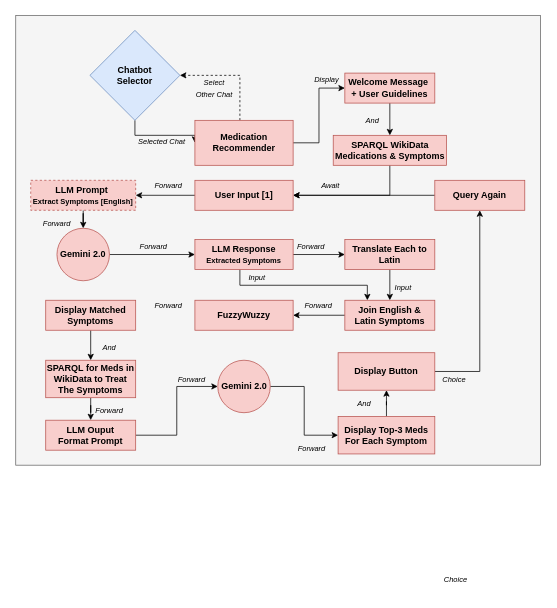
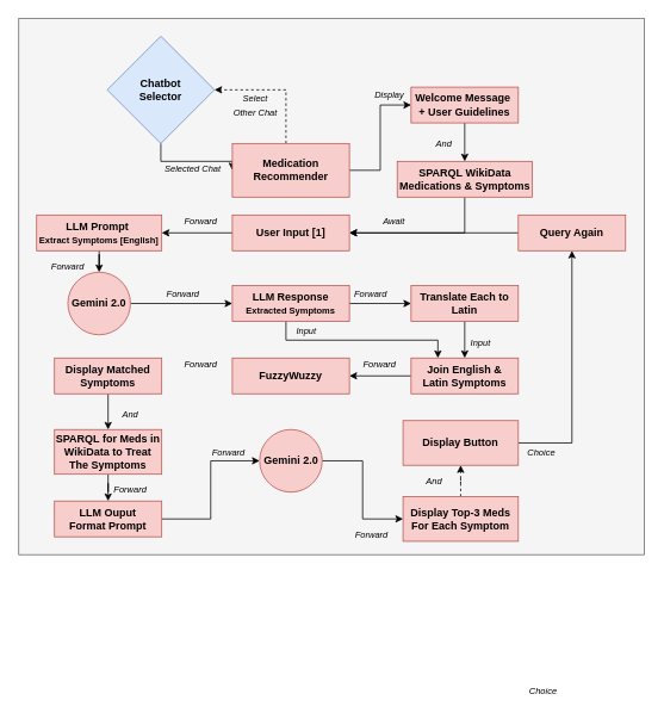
  <mxCell id="0" />
  <mxCell id="1" parent="0" />
  <mxCell id="2" value="" style="rounded=0;whiteSpace=wrap;html=1;fillColor=#f5f5f5;fontColor=#333333;strokeColor=#666666;" vertex="1" parent="1"><mxGeometry x="20" y="20" width="700" height="600" as="geometry" /></mxCell>
  <mxCell id="3" style="edgeStyle=orthogonalEdgeStyle;rounded=0;orthogonalLoop=1;jettySize=auto;html=1;entryX=0;entryY=0.5;entryDx=0;entryDy=0;" edge="1" parent="1" source="4" target="7"><mxGeometry relative="1" as="geometry"><Array as="points"><mxPoint x="179" y="180" /></Array></mxGeometry></mxCell>
  <mxCell id="4" value="&lt;b&gt;Chatbot&lt;br&gt;Selector&lt;/b&gt;" style="rhombus;whiteSpace=wrap;html=1;fillColor=#dae8fc;strokeColor=#6c8ebf;" vertex="1" parent="1"><mxGeometry x="119" y="40" width="120" height="120" as="geometry" /></mxCell>
  <mxCell id="5" style="edgeStyle=orthogonalEdgeStyle;rounded=0;orthogonalLoop=1;jettySize=auto;html=1;entryX=1;entryY=0.5;entryDx=0;entryDy=0;dashed=1;" edge="1" parent="1" source="7" target="4"><mxGeometry relative="1" as="geometry"><Array as="points"><mxPoint x="319" y="100" /></Array></mxGeometry></mxCell>
  <mxCell id="6" style="edgeStyle=orthogonalEdgeStyle;rounded=0;orthogonalLoop=1;jettySize=auto;html=1;entryX=0;entryY=0.5;entryDx=0;entryDy=0;" edge="1" parent="1" source="7" target="28"><mxGeometry relative="1" as="geometry" /></mxCell>
  <mxCell id="7" value="&lt;b&gt;Medication Recommender&lt;/b&gt;" style="rounded=0;whiteSpace=wrap;html=1;fillColor=#f8cecc;strokeColor=#b85450;" vertex="1" parent="1"><mxGeometry x="259" y="160" width="131" height="60" as="geometry" /></mxCell>
  <mxCell id="8" value="&lt;font style=&quot;font-size: 10px;&quot;&gt;&lt;i&gt;Selected Chat&lt;/i&gt;&lt;/font&gt;" style="text;html=1;strokeColor=none;fillColor=none;align=center;verticalAlign=middle;whiteSpace=wrap;rounded=0;" vertex="1" parent="1"><mxGeometry x="180" y="171" width="70" height="34" as="geometry" /></mxCell>
  <mxCell id="9" value="&lt;span style=&quot;font-size: 10px;&quot;&gt;&lt;i&gt;Select &lt;br&gt;Other Chat&lt;br&gt;&lt;/i&gt;&lt;/span&gt;" style="text;html=1;strokeColor=none;fillColor=none;align=center;verticalAlign=middle;whiteSpace=wrap;rounded=0;" vertex="1" parent="1"><mxGeometry x="250" y="100" width="70" height="34" as="geometry" /></mxCell>
  <mxCell id="10" style="edgeStyle=orthogonalEdgeStyle;rounded=0;orthogonalLoop=1;jettySize=auto;html=1;entryX=1;entryY=0.5;entryDx=0;entryDy=0;" edge="1" parent="1" source="11" target="13"><mxGeometry relative="1" as="geometry"><Array as="points"><mxPoint x="519" y="260" /></Array></mxGeometry></mxCell>
  <mxCell id="11" value="&lt;b&gt;SPARQL&amp;nbsp;WikiData&lt;br&gt;Medications &amp;amp; Symptoms&lt;/b&gt;" style="rounded=0;whiteSpace=wrap;html=1;fillColor=#f8cecc;strokeColor=#b85450;" vertex="1" parent="1"><mxGeometry x="443.5" y="180" width="151" height="40" as="geometry" /></mxCell>
  <mxCell id="12" style="edgeStyle=orthogonalEdgeStyle;rounded=0;orthogonalLoop=1;jettySize=auto;html=1;entryX=1;entryY=0.5;entryDx=0;entryDy=0;" edge="1" parent="1" source="13" target="15"><mxGeometry relative="1" as="geometry" /></mxCell>
  <mxCell id="13" value="&lt;b&gt;User Input [1]&lt;br&gt;&lt;/b&gt;" style="rounded=0;whiteSpace=wrap;html=1;fillColor=#f8cecc;strokeColor=#b85450;" vertex="1" parent="1"><mxGeometry x="259" y="240" width="131" height="40" as="geometry" /></mxCell>
  <mxCell id="14" style="edgeStyle=orthogonalEdgeStyle;rounded=0;orthogonalLoop=1;jettySize=auto;html=1;entryX=0.5;entryY=0;entryDx=0;entryDy=0;" edge="1" parent="1" source="15" target="24"><mxGeometry relative="1" as="geometry" /></mxCell>
- <mxCell id="15" value="&lt;b&gt;LLM Prompt&amp;nbsp;&lt;br&gt;&lt;/b&gt;&lt;font style=&quot;font-size: 10px;&quot;&gt;&lt;b&gt;Extract Symptoms [English]&lt;/b&gt;&lt;/font&gt;" style="rounded=0;whiteSpace=wrap;html=1;fillColor=#f8cecc;strokeColor=#b85450;dashed=1;" vertex="1" parent="1"><mxGeometry x="40" y="240" width="140" height="40" as="geometry" /></mxCell>
+ <mxCell id="15" value="&lt;b&gt;LLM Prompt&amp;nbsp;&lt;br&gt;&lt;/b&gt;&lt;font style=&quot;font-size: 10px;&quot;&gt;&lt;b&gt;Extract Symptoms [English]&lt;/b&gt;&lt;/font&gt;" style="rounded=0;whiteSpace=wrap;html=1;fillColor=#f8cecc;strokeColor=#b85450;" vertex="1" parent="1"><mxGeometry x="40" y="240" width="140" height="40" as="geometry" /></mxCell>
  <mxCell id="16" style="edgeStyle=orthogonalEdgeStyle;rounded=0;orthogonalLoop=1;jettySize=auto;html=1;entryX=0;entryY=0.5;entryDx=0;entryDy=0;" edge="1" parent="1" source="18" target="22"><mxGeometry relative="1" as="geometry" /></mxCell>
  <mxCell id="17" style="edgeStyle=orthogonalEdgeStyle;rounded=0;orthogonalLoop=1;jettySize=auto;html=1;entryX=0.25;entryY=0;entryDx=0;entryDy=0;" edge="1" parent="1" source="18" target="38"><mxGeometry relative="1" as="geometry"><Array as="points"><mxPoint x="319" y="380" /><mxPoint x="489" y="380" /></Array></mxGeometry></mxCell>
  <mxCell id="18" value="&lt;b style=&quot;&quot;&gt;LLM Response&lt;br&gt;&lt;font style=&quot;font-size: 10px;&quot;&gt;Extracted Symptoms&lt;/font&gt;&lt;br&gt;&lt;/b&gt;" style="rounded=0;whiteSpace=wrap;html=1;fillColor=#f8cecc;strokeColor=#b85450;" vertex="1" parent="1"><mxGeometry x="259" y="319" width="131" height="40" as="geometry" /></mxCell>
  <mxCell id="19" value="&lt;span style=&quot;font-size: 10px;&quot;&gt;&lt;i&gt;And&lt;/i&gt;&lt;/span&gt;" style="text;html=1;strokeColor=none;fillColor=none;align=center;verticalAlign=middle;whiteSpace=wrap;rounded=0;" vertex="1" parent="1"><mxGeometry x="461" y="143" width="70" height="34" as="geometry" /></mxCell>
  <mxCell id="20" value="&lt;i style=&quot;border-color: var(--border-color); font-size: 10px;&quot;&gt;Forward&lt;/i&gt;" style="text;html=1;strokeColor=none;fillColor=none;align=center;verticalAlign=middle;whiteSpace=wrap;rounded=0;" vertex="1" parent="1"><mxGeometry x="40" y="280" width="70" height="34" as="geometry" /></mxCell>
  <mxCell id="21" style="edgeStyle=orthogonalEdgeStyle;rounded=0;orthogonalLoop=1;jettySize=auto;html=1;entryX=0.5;entryY=0;entryDx=0;entryDy=0;" edge="1" parent="1" source="22" target="38"><mxGeometry relative="1" as="geometry" /></mxCell>
  <mxCell id="22" value="&lt;b&gt;Translate Each to Latin&lt;br&gt;&lt;/b&gt;" style="rounded=0;whiteSpace=wrap;html=1;fillColor=#f8cecc;strokeColor=#b85450;" vertex="1" parent="1"><mxGeometry x="459" y="319" width="120" height="40" as="geometry" /></mxCell>
  <mxCell id="23" style="edgeStyle=orthogonalEdgeStyle;rounded=0;orthogonalLoop=1;jettySize=auto;html=1;entryX=0;entryY=0.5;entryDx=0;entryDy=0;" edge="1" parent="1" source="24" target="18"><mxGeometry relative="1" as="geometry" /></mxCell>
  <mxCell id="24" value="&lt;b&gt;Gemini 2.0&lt;/b&gt;" style="ellipse;whiteSpace=wrap;html=1;aspect=fixed;fillColor=#f8cecc;strokeColor=#b85450;" vertex="1" parent="1"><mxGeometry x="75" y="304" width="70" height="70" as="geometry" /></mxCell>
  <mxCell id="25" value="&lt;i style=&quot;border-color: var(--border-color); font-size: 10px;&quot;&gt;Forward&lt;/i&gt;" style="text;html=1;strokeColor=none;fillColor=none;align=center;verticalAlign=middle;whiteSpace=wrap;rounded=0;" vertex="1" parent="1"><mxGeometry x="379" y="311" width="70" height="34" as="geometry" /></mxCell>
  <mxCell id="26" value="&lt;i style=&quot;border-color: var(--border-color); font-size: 10px;&quot;&gt;Forward&lt;/i&gt;" style="text;html=1;strokeColor=none;fillColor=none;align=center;verticalAlign=middle;whiteSpace=wrap;rounded=0;" vertex="1" parent="1"><mxGeometry x="189" y="230" width="70" height="34" as="geometry" /></mxCell>
  <mxCell id="27" style="edgeStyle=orthogonalEdgeStyle;rounded=0;orthogonalLoop=1;jettySize=auto;html=1;entryX=0.5;entryY=0;entryDx=0;entryDy=0;" edge="1" parent="1" source="28" target="11"><mxGeometry relative="1" as="geometry" /></mxCell>
  <mxCell id="28" value="&lt;b style=&quot;border-color: var(--border-color);&quot;&gt;Welcome Message&amp;nbsp;&lt;br style=&quot;border-color: var(--border-color);&quot;&gt;+ User Guidelines&lt;/b&gt;" style="rounded=0;whiteSpace=wrap;html=1;fillColor=#f8cecc;strokeColor=#b85450;" vertex="1" parent="1"><mxGeometry x="459" y="97" width="120" height="40" as="geometry" /></mxCell>
  <mxCell id="29" value="&lt;span style=&quot;font-size: 10px;&quot;&gt;&lt;i&gt;Display&lt;/i&gt;&lt;/span&gt;" style="text;html=1;strokeColor=none;fillColor=none;align=center;verticalAlign=middle;whiteSpace=wrap;rounded=0;" vertex="1" parent="1"><mxGeometry x="400" y="89" width="70" height="34" as="geometry" /></mxCell>
  <mxCell id="30" value="&lt;i style=&quot;border-color: var(--border-color); font-size: 10px;&quot;&gt;Forward&lt;/i&gt;" style="text;html=1;strokeColor=none;fillColor=none;align=center;verticalAlign=middle;whiteSpace=wrap;rounded=0;" vertex="1" parent="1"><mxGeometry x="169" y="311" width="70" height="34" as="geometry" /></mxCell>
  <mxCell id="31" style="edgeStyle=orthogonalEdgeStyle;rounded=0;orthogonalLoop=1;jettySize=auto;html=1;entryX=0.5;entryY=1;entryDx=0;entryDy=0;" edge="1" parent="1" source="32" target="34"><mxGeometry relative="1" as="geometry"><Array as="points"><mxPoint x="639" y="495" /></Array></mxGeometry></mxCell>
  <mxCell id="32" value="&lt;b&gt;Display Button&lt;br&gt;&lt;/b&gt;" style="rounded=0;whiteSpace=wrap;html=1;fillColor=#f8cecc;strokeColor=#b85450;" vertex="1" parent="1"><mxGeometry x="450" y="470" width="129" height="50" as="geometry" /></mxCell>
  <mxCell id="33" style="edgeStyle=orthogonalEdgeStyle;rounded=0;orthogonalLoop=1;jettySize=auto;html=1;entryX=1;entryY=0.5;entryDx=0;entryDy=0;" edge="1" parent="1" source="34" target="13"><mxGeometry relative="1" as="geometry" /></mxCell>
  <mxCell id="34" value="&lt;b&gt;Query Again&lt;br&gt;&lt;/b&gt;" style="rounded=0;whiteSpace=wrap;html=1;fillColor=#f8cecc;strokeColor=#b85450;" vertex="1" parent="1"><mxGeometry x="579" y="240" width="120" height="40" as="geometry" /></mxCell>
  <mxCell id="35" value="&lt;span style=&quot;font-size: 10px;&quot;&gt;&lt;i&gt;Await&lt;/i&gt;&lt;/span&gt;" style="text;html=1;strokeColor=none;fillColor=none;align=center;verticalAlign=middle;whiteSpace=wrap;rounded=0;" vertex="1" parent="1"><mxGeometry x="405" y="230" width="70" height="34" as="geometry" /></mxCell>
  <mxCell id="36" value="&lt;span style=&quot;font-size: 10px;&quot;&gt;&lt;i&gt;Choice&lt;/i&gt;&lt;/span&gt;" style="text;html=1;strokeColor=none;fillColor=none;align=center;verticalAlign=middle;whiteSpace=wrap;rounded=0;" vertex="1" parent="1"><mxGeometry x="572" y="755" width="70" height="34" as="geometry" /></mxCell>
  <mxCell id="37" style="edgeStyle=orthogonalEdgeStyle;rounded=0;orthogonalLoop=1;jettySize=auto;html=1;entryX=1;entryY=0.5;entryDx=0;entryDy=0;" edge="1" parent="1" source="38" target="39"><mxGeometry relative="1" as="geometry" /></mxCell>
  <mxCell id="38" value="&lt;b&gt;Join English &amp;amp; &lt;br&gt;Latin Symptoms&lt;br&gt;&lt;/b&gt;" style="rounded=0;whiteSpace=wrap;html=1;fillColor=#f8cecc;strokeColor=#b85450;" vertex="1" parent="1"><mxGeometry x="459" y="400" width="120" height="40" as="geometry" /></mxCell>
  <mxCell id="39" value="&lt;b&gt;FuzzyWuzzy&lt;br&gt;&lt;/b&gt;" style="rounded=0;whiteSpace=wrap;html=1;fillColor=#f8cecc;strokeColor=#b85450;" vertex="1" parent="1"><mxGeometry x="259" y="400" width="131" height="40" as="geometry" /></mxCell>
  <mxCell id="40" style="edgeStyle=orthogonalEdgeStyle;rounded=0;orthogonalLoop=1;jettySize=auto;html=1;entryX=0.5;entryY=0;entryDx=0;entryDy=0;" edge="1" parent="1" source="41" target="43"><mxGeometry relative="1" as="geometry" /></mxCell>
  <mxCell id="41" value="&lt;b&gt;Display Matched&lt;br&gt;Symptoms&lt;br&gt;&lt;/b&gt;" style="rounded=0;whiteSpace=wrap;html=1;fillColor=#f8cecc;strokeColor=#b85450;" vertex="1" parent="1"><mxGeometry x="60" y="400" width="120" height="40" as="geometry" /></mxCell>
  <mxCell id="42" style="edgeStyle=orthogonalEdgeStyle;rounded=0;orthogonalLoop=1;jettySize=auto;html=1;entryX=0.5;entryY=0;entryDx=0;entryDy=0;" edge="1" parent="1" source="43" target="45"><mxGeometry relative="1" as="geometry" /></mxCell>
  <mxCell id="43" value="&lt;b&gt;SPARQL for Meds in WikiData to Treat&lt;br&gt;The Symptoms&lt;br&gt;&lt;/b&gt;" style="rounded=0;whiteSpace=wrap;html=1;fillColor=#f8cecc;strokeColor=#b85450;" vertex="1" parent="1"><mxGeometry x="60" y="480" width="120" height="50" as="geometry" /></mxCell>
  <mxCell id="44" style="edgeStyle=orthogonalEdgeStyle;rounded=0;orthogonalLoop=1;jettySize=auto;html=1;entryX=0;entryY=0.5;entryDx=0;entryDy=0;" edge="1" parent="1" source="45" target="49"><mxGeometry relative="1" as="geometry" /></mxCell>
  <mxCell id="45" value="&lt;b&gt;LLM Ouput &lt;br&gt;Format Prompt&lt;br&gt;&lt;/b&gt;" style="rounded=0;whiteSpace=wrap;html=1;fillColor=#f8cecc;strokeColor=#b85450;" vertex="1" parent="1"><mxGeometry x="60" y="560" width="120" height="40" as="geometry" /></mxCell>
- <mxCell id="46" style="edgeStyle=orthogonalEdgeStyle;rounded=0;orthogonalLoop=1;jettySize=auto;html=1;entryX=0.5;entryY=1;entryDx=0;entryDy=0;" edge="1" parent="1" source="47" target="32"><mxGeometry relative="1" as="geometry" /></mxCell>
+ <mxCell id="46" style="edgeStyle=orthogonalEdgeStyle;rounded=0;orthogonalLoop=1;jettySize=auto;html=1;entryX=0.5;entryY=1;entryDx=0;entryDy=0;dashed=1;" edge="1" parent="1" source="47" target="32"><mxGeometry relative="1" as="geometry" /></mxCell>
  <mxCell id="47" value="&lt;b&gt;Display Top-3 Meds&lt;br&gt;For Each Symptom&lt;br&gt;&lt;/b&gt;" style="rounded=0;whiteSpace=wrap;html=1;fillColor=#f8cecc;strokeColor=#b85450;" vertex="1" parent="1"><mxGeometry x="450" y="555" width="129" height="50" as="geometry" /></mxCell>
  <mxCell id="48" style="edgeStyle=orthogonalEdgeStyle;rounded=0;orthogonalLoop=1;jettySize=auto;html=1;entryX=0;entryY=0.5;entryDx=0;entryDy=0;" edge="1" parent="1" source="49" target="47"><mxGeometry relative="1" as="geometry" /></mxCell>
  <mxCell id="49" value="&lt;b&gt;Gemini 2.0&lt;/b&gt;" style="ellipse;whiteSpace=wrap;html=1;aspect=fixed;fillColor=#f8cecc;strokeColor=#b85450;" vertex="1" parent="1"><mxGeometry x="289.5" y="480" width="70" height="70" as="geometry" /></mxCell>
  <mxCell id="50" value="&lt;span style=&quot;font-size: 10px;&quot;&gt;&lt;i&gt;Input&lt;/i&gt;&lt;/span&gt;" style="text;html=1;strokeColor=none;fillColor=none;align=center;verticalAlign=middle;whiteSpace=wrap;rounded=0;" vertex="1" parent="1"><mxGeometry x="307" y="352" width="70" height="34" as="geometry" /></mxCell>
  <mxCell id="51" value="&lt;span style=&quot;font-size: 10px;&quot;&gt;&lt;i&gt;Input&lt;/i&gt;&lt;/span&gt;" style="text;html=1;strokeColor=none;fillColor=none;align=center;verticalAlign=middle;whiteSpace=wrap;rounded=0;" vertex="1" parent="1"><mxGeometry x="502" y="366" width="70" height="34" as="geometry" /></mxCell>
  <mxCell id="52" value="&lt;span style=&quot;font-size: 10px;&quot;&gt;&lt;i&gt;Forward&lt;/i&gt;&lt;/span&gt;" style="text;html=1;strokeColor=none;fillColor=none;align=center;verticalAlign=middle;whiteSpace=wrap;rounded=0;" vertex="1" parent="1"><mxGeometry x="389" y="390" width="70" height="34" as="geometry" /></mxCell>
  <mxCell id="53" value="&lt;span style=&quot;font-size: 10px;&quot;&gt;&lt;i&gt;Forward&lt;/i&gt;&lt;/span&gt;" style="text;html=1;strokeColor=none;fillColor=none;align=center;verticalAlign=middle;whiteSpace=wrap;rounded=0;" vertex="1" parent="1"><mxGeometry x="189" y="390" width="70" height="34" as="geometry" /></mxCell>
  <mxCell id="54" value="&lt;span style=&quot;font-size: 10px;&quot;&gt;&lt;i&gt;And&lt;/i&gt;&lt;/span&gt;" style="text;html=1;strokeColor=none;fillColor=none;align=center;verticalAlign=middle;whiteSpace=wrap;rounded=0;" vertex="1" parent="1"><mxGeometry x="110" y="446" width="70" height="34" as="geometry" /></mxCell>
  <mxCell id="55" value="&lt;span style=&quot;font-size: 10px;&quot;&gt;&lt;i&gt;Forward&lt;/i&gt;&lt;/span&gt;" style="text;html=1;strokeColor=none;fillColor=none;align=center;verticalAlign=middle;whiteSpace=wrap;rounded=0;" vertex="1" parent="1"><mxGeometry x="110" y="530" width="70" height="34" as="geometry" /></mxCell>
  <mxCell id="56" value="&lt;span style=&quot;font-size: 10px;&quot;&gt;&lt;i&gt;Forward&lt;/i&gt;&lt;/span&gt;" style="text;html=1;strokeColor=none;fillColor=none;align=center;verticalAlign=middle;whiteSpace=wrap;rounded=0;" vertex="1" parent="1"><mxGeometry x="219.5" y="488" width="70" height="34" as="geometry" /></mxCell>
  <mxCell id="57" value="&lt;span style=&quot;font-size: 10px;&quot;&gt;&lt;i&gt;Forward&lt;/i&gt;&lt;/span&gt;" style="text;html=1;strokeColor=none;fillColor=none;align=center;verticalAlign=middle;whiteSpace=wrap;rounded=0;" vertex="1" parent="1"><mxGeometry x="380" y="580" width="70" height="34" as="geometry" /></mxCell>
  <mxCell id="58" value="&lt;span style=&quot;font-size: 10px;&quot;&gt;&lt;i&gt;And&lt;/i&gt;&lt;/span&gt;" style="text;html=1;strokeColor=none;fillColor=none;align=center;verticalAlign=middle;whiteSpace=wrap;rounded=0;" vertex="1" parent="1"><mxGeometry x="450" y="520" width="70" height="34" as="geometry" /></mxCell>
  <mxCell id="59" value="&lt;span style=&quot;font-size: 10px;&quot;&gt;&lt;i&gt;Choice&lt;/i&gt;&lt;/span&gt;" style="text;html=1;strokeColor=none;fillColor=none;align=center;verticalAlign=middle;whiteSpace=wrap;rounded=0;" vertex="1" parent="1"><mxGeometry x="570" y="488" width="70" height="34" as="geometry" /></mxCell>
